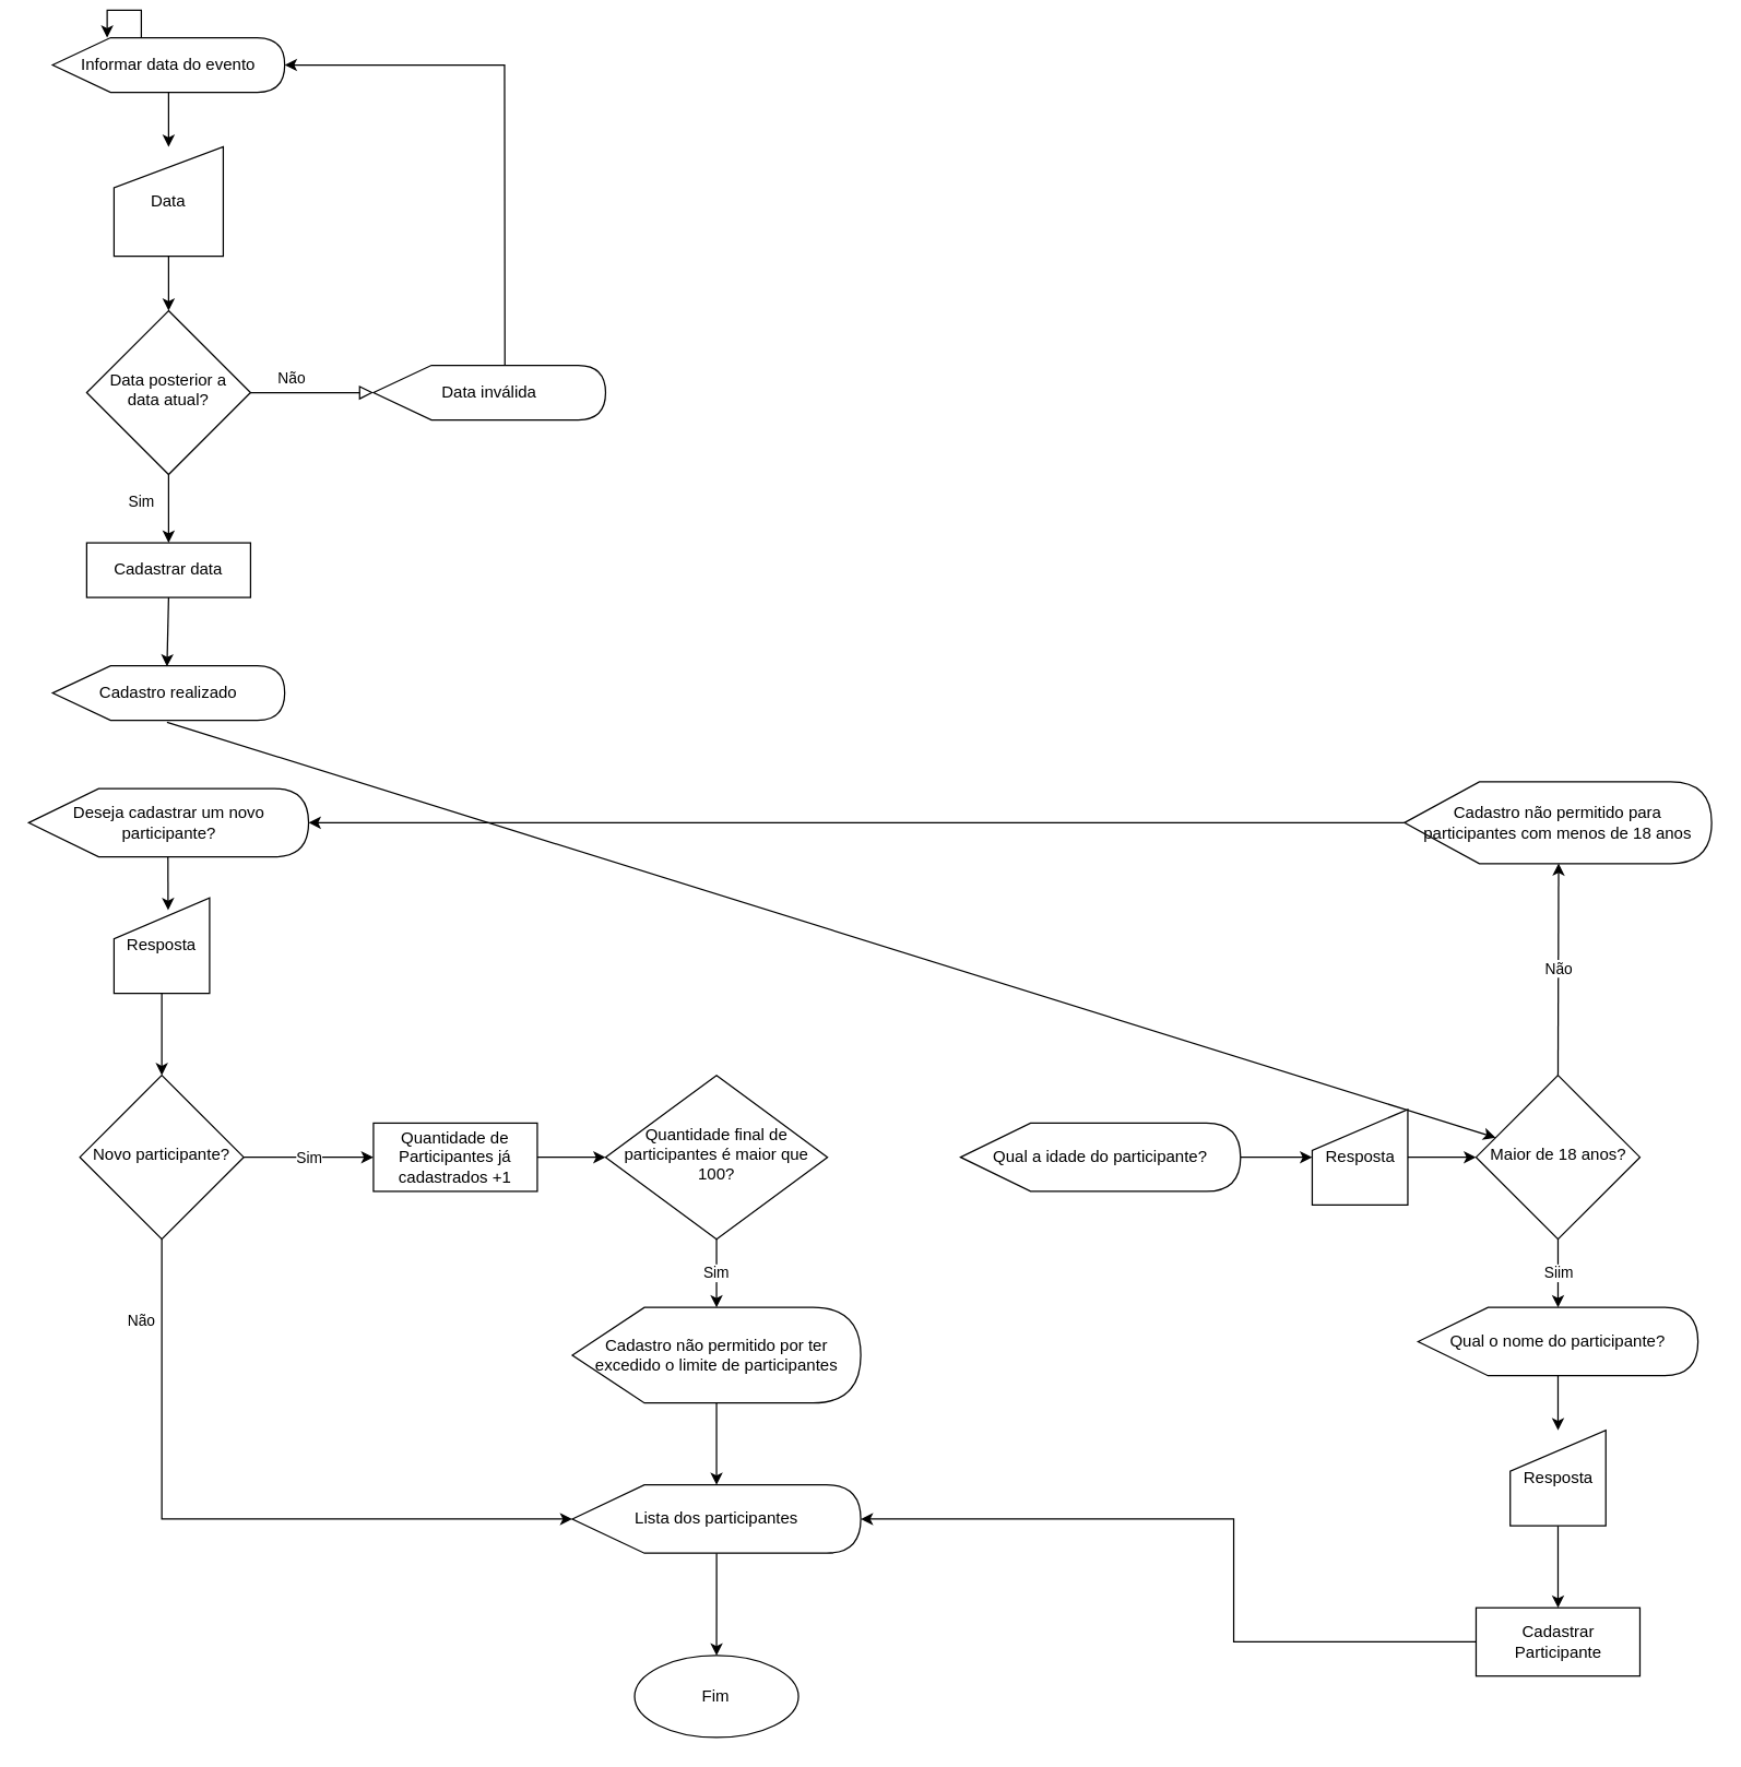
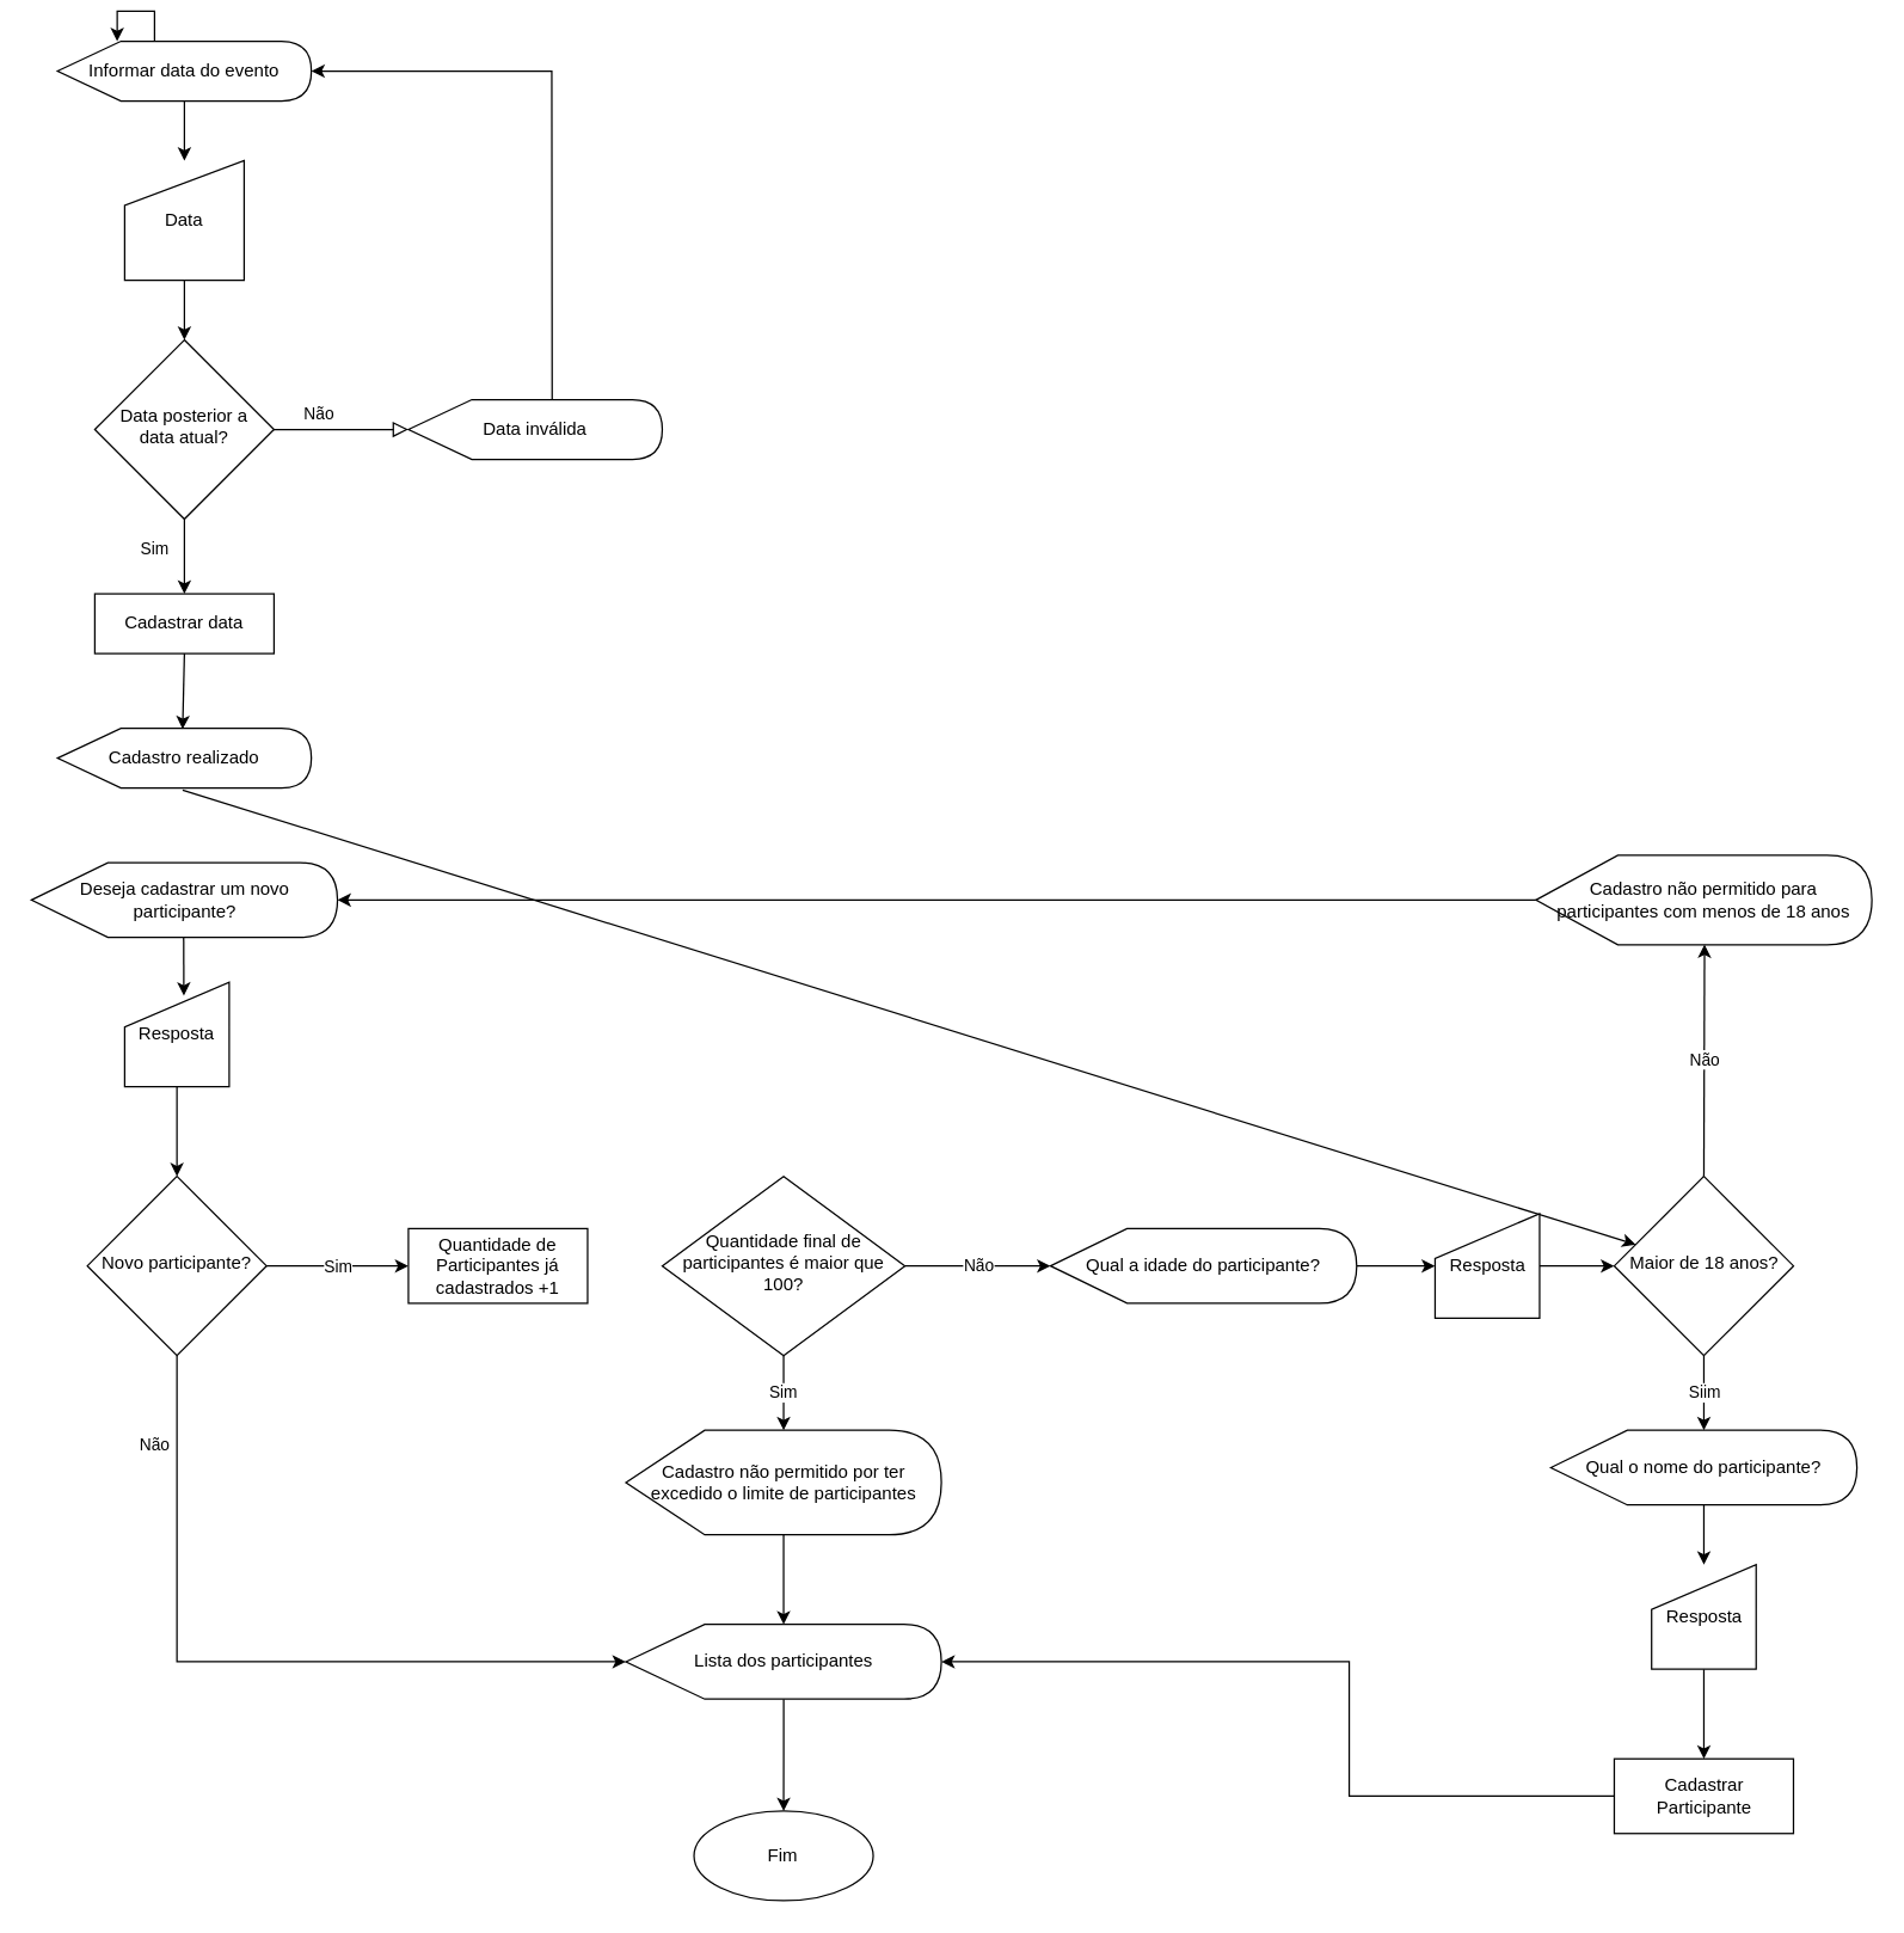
  <mxCell id="0" />
  <mxCell id="1" parent="0" />
  <mxCell id="2" value="" style="endArrow=classic;html=1;rounded=0;entryX=0.566;entryY=0.129;entryDx=0;entryDy=0;entryPerimeter=0;" edge="1" parent="1" target="18"><mxGeometry width="50" height="50" relative="1" as="geometry"><mxPoint x="122.5" y="620" as="sourcePoint" /><mxPoint x="122.5" y="700" as="targetPoint" /></mxGeometry></mxCell>
  <mxCell id="3" value="Não" style="edgeStyle=orthogonalEdgeStyle;rounded=0;html=1;jettySize=auto;orthogonalLoop=1;fontSize=11;endArrow=block;endFill=0;endSize=8;strokeWidth=1;shadow=0;labelBackgroundColor=none;" parent="1" edge="1"><mxGeometry x="0.2" y="10" relative="1" as="geometry"><mxPoint as="offset" /><mxPoint x="123" y="280" as="sourcePoint" /><mxPoint x="273" y="280" as="targetPoint" /></mxGeometry></mxCell>
  <mxCell id="4" value="Data posterior a data atual?" style="rhombus;whiteSpace=wrap;html=1;shadow=0;fontFamily=Helvetica;fontSize=12;align=center;strokeWidth=1;spacing=6;spacingTop=-4;" parent="1" vertex="1"><mxGeometry x="63" y="220" width="120" height="120" as="geometry" /></mxCell>
  <mxCell id="5" value="" style="edgeStyle=orthogonalEdgeStyle;rounded=0;orthogonalLoop=1;jettySize=auto;html=1;entryX=0;entryY=0;entryDx=40;entryDy=0;entryPerimeter=0;" edge="1" parent="1" target="7"><mxGeometry relative="1" as="geometry"><mxPoint x="123" y="30" as="sourcePoint" /></mxGeometry></mxCell>
  <mxCell id="6" value="" style="edgeStyle=orthogonalEdgeStyle;rounded=0;orthogonalLoop=1;jettySize=auto;html=1;" edge="1" parent="1" source="7" target="9"><mxGeometry relative="1" as="geometry" /></mxCell>
  <mxCell id="7" value="Informar data do evento" style="shape=display;whiteSpace=wrap;html=1;" vertex="1" parent="1"><mxGeometry x="38" y="20" width="170" height="40" as="geometry" /></mxCell>
  <mxCell id="8" value="" style="edgeStyle=orthogonalEdgeStyle;rounded=0;orthogonalLoop=1;jettySize=auto;html=1;" edge="1" parent="1" source="9" target="4"><mxGeometry relative="1" as="geometry" /></mxCell>
  <mxCell id="9" value="Data" style="shape=manualInput;whiteSpace=wrap;html=1;" vertex="1" parent="1"><mxGeometry x="83" y="100" width="80" height="80" as="geometry" /></mxCell>
  <mxCell id="10" value="Data inválida" style="shape=display;whiteSpace=wrap;html=1;" vertex="1" parent="1"><mxGeometry x="273" y="260" width="170" height="40" as="geometry" /></mxCell>
  <mxCell id="11" value="" style="endArrow=classic;html=1;rounded=0;entryX=1;entryY=0.5;entryDx=0;entryDy=0;entryPerimeter=0;exitX=0;exitY=0;exitDx=96.25;exitDy=0;exitPerimeter=0;" edge="1" parent="1" source="10" target="7"><mxGeometry width="50" height="50" relative="1" as="geometry"><mxPoint x="317" y="240" as="sourcePoint" /><mxPoint x="367" y="190" as="targetPoint" /><Array as="points"><mxPoint x="369" y="40" /></Array></mxGeometry></mxCell>
  <mxCell id="12" value="Cadastro realizado" style="shape=display;whiteSpace=wrap;html=1;" vertex="1" parent="1"><mxGeometry x="38" y="480" width="170" height="40" as="geometry" /></mxCell>
  <mxCell id="13" value="Sim" style="endArrow=classic;html=1;rounded=0;exitX=0.5;exitY=1;exitDx=0;exitDy=0;" edge="1" parent="1" source="4"><mxGeometry x="-0.2" y="-20" width="50" height="50" relative="1" as="geometry"><mxPoint x="293" y="380" as="sourcePoint" /><mxPoint x="123" y="390" as="targetPoint" /><mxPoint as="offset" /></mxGeometry></mxCell>
  <mxCell id="14" value="Cadastrar data" style="rounded=0;whiteSpace=wrap;html=1;" vertex="1" parent="1"><mxGeometry x="63" y="390" width="120" height="40" as="geometry" /></mxCell>
  <mxCell id="15" value="" style="endArrow=classic;html=1;rounded=0;exitX=0.5;exitY=1;exitDx=0;exitDy=0;entryX=0.493;entryY=0.015;entryDx=0;entryDy=0;entryPerimeter=0;" edge="1" parent="1" source="14" target="12"><mxGeometry width="50" height="50" relative="1" as="geometry"><mxPoint x="293" y="580" as="sourcePoint" /><mxPoint x="123" y="470" as="targetPoint" /></mxGeometry></mxCell>
  <mxCell id="16" value="Deseja cadastrar um novo participante?" style="shape=display;whiteSpace=wrap;html=1;" vertex="1" parent="1"><mxGeometry x="20.5" y="570" width="205" height="50" as="geometry" /></mxCell>
  <mxCell id="17" value="" style="edgeStyle=orthogonalEdgeStyle;rounded=0;orthogonalLoop=1;jettySize=auto;html=1;" edge="1" parent="1" source="18" target="21"><mxGeometry relative="1" as="geometry" /></mxCell>
  <mxCell id="18" value="Resposta" style="shape=manualInput;whiteSpace=wrap;html=1;" vertex="1" parent="1"><mxGeometry x="83" y="650" width="70" height="70" as="geometry" /></mxCell>
  <mxCell id="19" value="" style="endArrow=classic;html=1;rounded=0;exitX=0.493;exitY=1.035;exitDx=0;exitDy=0;exitPerimeter=0;" edge="1" parent="1" source="12" target="27"><mxGeometry width="50" height="50" relative="1" as="geometry"><mxPoint x="122.5" y="560.8" as="sourcePoint" /><mxPoint x="123" y="520.8" as="targetPoint" /></mxGeometry></mxCell>
  <mxCell id="20" value="Sim" style="edgeStyle=orthogonalEdgeStyle;rounded=0;orthogonalLoop=1;jettySize=auto;html=1;" edge="1" parent="1" source="21"><mxGeometry relative="1" as="geometry"><mxPoint x="273" y="840" as="targetPoint" /></mxGeometry></mxCell>
  <mxCell id="21" value="Novo participante?" style="rhombus;whiteSpace=wrap;html=1;shadow=0;fontFamily=Helvetica;fontSize=12;align=center;strokeWidth=1;spacing=6;spacingTop=-4;" vertex="1" parent="1"><mxGeometry x="58" y="780" width="120" height="120" as="geometry" /></mxCell>
  <mxCell id="22" value="" style="edgeStyle=orthogonalEdgeStyle;rounded=0;orthogonalLoop=1;jettySize=auto;html=1;" edge="1" parent="1" source="23" target="25"><mxGeometry relative="1" as="geometry" /></mxCell>
  <mxCell id="23" value="Qual a idade do participante?" style="shape=display;whiteSpace=wrap;html=1;" vertex="1" parent="1"><mxGeometry x="703" y="815" width="205" height="50" as="geometry" /></mxCell>
  <mxCell id="24" value="" style="edgeStyle=orthogonalEdgeStyle;rounded=0;orthogonalLoop=1;jettySize=auto;html=1;" edge="1" parent="1" source="25" target="27"><mxGeometry relative="1" as="geometry" /></mxCell>
  <mxCell id="25" value="Resposta" style="shape=manualInput;whiteSpace=wrap;html=1;" vertex="1" parent="1"><mxGeometry x="960.5" y="805" width="70" height="70" as="geometry" /></mxCell>
  <mxCell id="26" value="Siim" style="edgeStyle=orthogonalEdgeStyle;rounded=0;orthogonalLoop=1;jettySize=auto;html=1;" edge="1" parent="1" source="27" target="43"><mxGeometry relative="1" as="geometry" /></mxCell>
  <mxCell id="27" value="Maior de 18 anos?" style="rhombus;whiteSpace=wrap;html=1;shadow=0;fontFamily=Helvetica;fontSize=12;align=center;strokeWidth=1;spacing=6;spacingTop=-4;" vertex="1" parent="1"><mxGeometry x="1080.5" y="780" width="120" height="120" as="geometry" /></mxCell>
  <mxCell id="28" value="Cadastro não permitido para participantes com menos de 18 anos" style="shape=display;whiteSpace=wrap;html=1;size=0.244;" vertex="1" parent="1"><mxGeometry x="1028" y="565" width="225" height="60" as="geometry" /></mxCell>
- <mxCell id="29" value="" style="edgeStyle=orthogonalEdgeStyle;rounded=0;orthogonalLoop=1;jettySize=auto;html=1;" edge="1" parent="1" source="30" target="33"><mxGeometry relative="1" as="geometry" /></mxCell>
  <mxCell id="30" value="Quantidade de Participantes já cadastrados +1" style="rounded=0;whiteSpace=wrap;html=1;" vertex="1" parent="1"><mxGeometry x="273" y="815" width="120" height="50" as="geometry" /></mxCell>
  <mxCell id="31" value="Sim" style="edgeStyle=orthogonalEdgeStyle;rounded=0;orthogonalLoop=1;jettySize=auto;html=1;" edge="1" parent="1" source="33" target="35"><mxGeometry relative="1" as="geometry" /></mxCell>
+ <mxCell id="32" value="Não" style="edgeStyle=orthogonalEdgeStyle;rounded=0;orthogonalLoop=1;jettySize=auto;html=1;" edge="1" parent="1" source="33" target="23"><mxGeometry relative="1" as="geometry" /></mxCell>
  <mxCell id="33" value="Quantidade final de participantes é maior que 100?" style="rhombus;whiteSpace=wrap;html=1;shadow=0;fontFamily=Helvetica;fontSize=12;align=center;strokeWidth=1;spacing=6;spacingTop=-4;" vertex="1" parent="1"><mxGeometry x="443" y="780" width="162.5" height="120" as="geometry" /></mxCell>
  <mxCell id="34" value="" style="edgeStyle=orthogonalEdgeStyle;rounded=0;orthogonalLoop=1;jettySize=auto;html=1;" edge="1" parent="1" source="35" target="39"><mxGeometry relative="1" as="geometry" /></mxCell>
  <mxCell id="35" value="Cadastro não permitido por ter excedido o limite de participantes" style="shape=display;whiteSpace=wrap;html=1;" vertex="1" parent="1"><mxGeometry x="418.63" y="950" width="211.25" height="70" as="geometry" /></mxCell>
  <mxCell id="36" value="Não" style="endArrow=classic;html=1;rounded=0;exitX=0.5;exitY=0;exitDx=0;exitDy=0;entryX=0.502;entryY=0.996;entryDx=0;entryDy=0;entryPerimeter=0;" edge="1" parent="1" source="27" target="28"><mxGeometry width="50" height="50" relative="1" as="geometry"><mxPoint x="1133" y="740" as="sourcePoint" /><mxPoint x="1183" y="690" as="targetPoint" /></mxGeometry></mxCell>
  <mxCell id="37" value="" style="endArrow=classic;html=1;rounded=0;exitX=0;exitY=0.5;exitDx=0;exitDy=0;exitPerimeter=0;entryX=1;entryY=0.5;entryDx=0;entryDy=0;entryPerimeter=0;" edge="1" parent="1" source="28" target="16"><mxGeometry width="50" height="50" relative="1" as="geometry"><mxPoint x="803" y="600" as="sourcePoint" /><mxPoint x="853" y="550" as="targetPoint" /></mxGeometry></mxCell>
  <mxCell id="38" value="" style="edgeStyle=orthogonalEdgeStyle;rounded=0;orthogonalLoop=1;jettySize=auto;html=1;" edge="1" parent="1" source="39" target="47"><mxGeometry relative="1" as="geometry" /></mxCell>
  <mxCell id="39" value="Lista dos participantes" style="shape=display;whiteSpace=wrap;html=1;" vertex="1" parent="1"><mxGeometry x="418.62" y="1080" width="211.25" height="50" as="geometry" /></mxCell>
  <mxCell id="40" value="Não" style="endArrow=classic;html=1;rounded=0;entryX=0;entryY=0.5;entryDx=0;entryDy=0;entryPerimeter=0;exitX=0.5;exitY=1;exitDx=0;exitDy=0;" edge="1" parent="1" source="21" target="39"><mxGeometry x="-0.763" y="-15" width="50" height="50" relative="1" as="geometry"><mxPoint x="93" y="1090" as="sourcePoint" /><mxPoint x="143" y="1040" as="targetPoint" /><Array as="points"><mxPoint x="118" y="1105" /></Array><mxPoint as="offset" /></mxGeometry></mxCell>
  <mxCell id="41" value="Cadastrar Participante" style="rounded=0;whiteSpace=wrap;html=1;" vertex="1" parent="1"><mxGeometry x="1080.5" y="1170" width="120" height="50" as="geometry" /></mxCell>
  <mxCell id="42" value="" style="edgeStyle=orthogonalEdgeStyle;rounded=0;orthogonalLoop=1;jettySize=auto;html=1;" edge="1" parent="1" source="43" target="45"><mxGeometry relative="1" as="geometry" /></mxCell>
  <mxCell id="43" value="Qual o nome do participante?" style="shape=display;whiteSpace=wrap;html=1;" vertex="1" parent="1"><mxGeometry x="1038" y="950" width="205" height="50" as="geometry" /></mxCell>
  <mxCell id="44" value="" style="edgeStyle=orthogonalEdgeStyle;rounded=0;orthogonalLoop=1;jettySize=auto;html=1;" edge="1" parent="1" source="45" target="41"><mxGeometry relative="1" as="geometry" /></mxCell>
  <mxCell id="45" value="Resposta" style="shape=manualInput;whiteSpace=wrap;html=1;" vertex="1" parent="1"><mxGeometry x="1105.5" y="1040" width="70" height="70" as="geometry" /></mxCell>
  <mxCell id="46" value="" style="endArrow=classic;html=1;rounded=0;exitX=0;exitY=0.5;exitDx=0;exitDy=0;entryX=1;entryY=0.5;entryDx=0;entryDy=0;entryPerimeter=0;" edge="1" parent="1" source="41" target="39"><mxGeometry width="50" height="50" relative="1" as="geometry"><mxPoint x="773" y="1240" as="sourcePoint" /><mxPoint x="823" y="1190" as="targetPoint" /><Array as="points"><mxPoint x="903" y="1195" /><mxPoint x="903" y="1105" /></Array></mxGeometry></mxCell>
  <mxCell id="47" value="Fim" style="ellipse;whiteSpace=wrap;html=1;" vertex="1" parent="1"><mxGeometry x="464.245" y="1205" width="120" height="60" as="geometry" /></mxCell>
